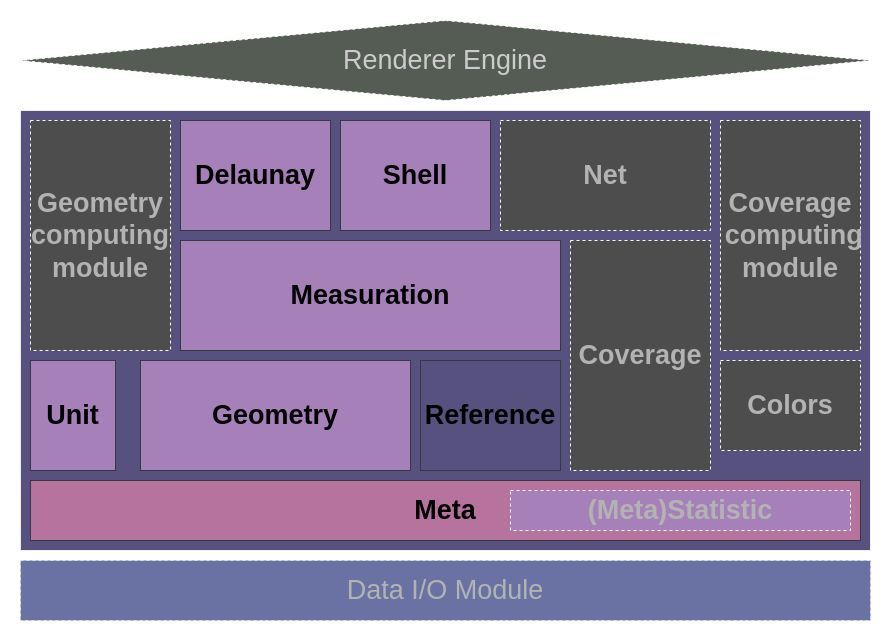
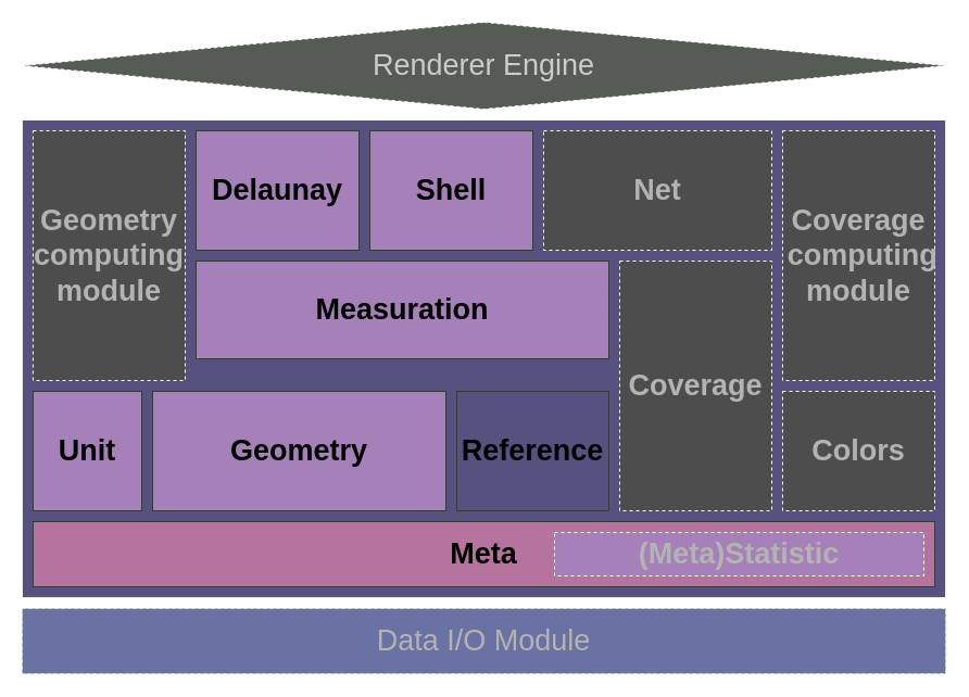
  <mxCell id="0" />
  <mxCell id="1" parent="0" />
  <mxCell id="2" value="" style="rounded=0;whiteSpace=wrap;html=1;strokeColor=#EEEEEE;fontColor=#FFFFFF;fillColor=#56517E;" vertex="1" parent="1"><mxGeometry x="20" y="110" width="850" height="440" as="geometry" /></mxCell>
  <mxCell id="3" value="&lt;b&gt;&lt;font style=&quot;font-size: 27px;&quot;&gt;Meta&lt;/font&gt;&lt;/b&gt;" style="rounded=0;whiteSpace=wrap;html=1;fillColor=#B5739D;strokeColor=#36393d;" vertex="1" parent="1"><mxGeometry x="30" y="480" width="830" height="60" as="geometry" /></mxCell>
  <mxCell id="4" value="&lt;span style=&quot;font-size: 27px;&quot;&gt;&lt;b&gt;Geometry&lt;/b&gt;&lt;/span&gt;" style="rounded=0;whiteSpace=wrap;html=1;fillColor=#A680B8;strokeColor=#36393d;" vertex="1" parent="1"><mxGeometry x="140" y="360" width="270" height="110" as="geometry" /></mxCell>
- <mxCell id="5" value="&lt;span style=&quot;font-size: 27px;&quot;&gt;&lt;b&gt;Unit&lt;/b&gt;&lt;/span&gt;" style="rounded=0;whiteSpace=wrap;html=1;fillColor=#A680B8;strokeColor=#36393d;" vertex="1" parent="1"><mxGeometry x="30" y="360" width="85" height="110" as="geometry" /></mxCell>
+ <mxCell id="5" value="&lt;span style=&quot;font-size: 27px;&quot;&gt;&lt;b&gt;Unit&lt;/b&gt;&lt;/span&gt;" style="rounded=0;whiteSpace=wrap;html=1;fillColor=#A680B8;strokeColor=#36393d;" vertex="1" parent="1"><mxGeometry x="30" y="360" width="100" height="110" as="geometry" /></mxCell>
  <mxCell id="6" value="&lt;span style=&quot;font-size: 27px;&quot;&gt;&lt;b&gt;Reference&lt;/b&gt;&lt;/span&gt;" style="rounded=0;whiteSpace=wrap;html=1;fillColor=#56517e;strokeColor=#36393d;" vertex="1" parent="1"><mxGeometry x="420" y="360" width="140" height="110" as="geometry" /></mxCell>
- <mxCell id="7" value="&lt;span style=&quot;font-size: 27px;&quot;&gt;&lt;b&gt;Measuration&lt;/b&gt;&lt;/span&gt;" style="rounded=0;whiteSpace=wrap;html=1;fillColor=#A680B8;strokeColor=#36393d;" vertex="1" parent="1"><mxGeometry x="180" y="240" width="380" height="110" as="geometry" /></mxCell>
+ <mxCell id="7" value="&lt;span style=&quot;font-size: 27px;&quot;&gt;&lt;b&gt;Measuration&lt;/b&gt;&lt;/span&gt;" style="rounded=0;whiteSpace=wrap;html=1;fillColor=#A680B8;strokeColor=#36393d;" vertex="1" parent="1"><mxGeometry x="180" y="240" width="380" height="90" as="geometry" /></mxCell>
  <mxCell id="8" value="&lt;span style=&quot;font-size: 27px;&quot;&gt;&lt;b&gt;Delaunay&lt;/b&gt;&lt;/span&gt;" style="rounded=0;whiteSpace=wrap;html=1;fillColor=#A680B8;strokeColor=#36393d;" vertex="1" parent="1"><mxGeometry x="180" y="120" width="150" height="110" as="geometry" /></mxCell>
  <mxCell id="9" value="&lt;span style=&quot;font-size: 27px;&quot;&gt;&lt;b&gt;Shell&lt;/b&gt;&lt;/span&gt;" style="rounded=0;whiteSpace=wrap;html=1;fillColor=#A680B8;strokeColor=#36393d;" vertex="1" parent="1"><mxGeometry x="340" y="120" width="150" height="110" as="geometry" /></mxCell>
  <mxCell id="10" value="&lt;span style=&quot;font-size: 27px;&quot;&gt;&lt;b style=&quot;&quot;&gt;&lt;font color=&quot;#b3b3b3&quot;&gt;Coverage&lt;/font&gt;&lt;/b&gt;&lt;/span&gt;" style="rounded=0;whiteSpace=wrap;html=1;fillColor=#4D4D4D;strokeColor=#FFFFFF;dashed=1;strokeWidth=1;" vertex="1" parent="1"><mxGeometry x="570" y="240" width="140" height="230" as="geometry" /></mxCell>
- <mxCell id="11" value="&lt;font color=&quot;#b3b3b3&quot;&gt;&lt;span style=&quot;font-size: 27px;&quot;&gt;&lt;b&gt;Colors&lt;/b&gt;&lt;/span&gt;&lt;/font&gt;" style="rounded=0;whiteSpace=wrap;html=1;fillColor=#4D4D4D;strokeColor=#FFFFFF;dashed=1;strokeWidth=1;" vertex="1" parent="1"><mxGeometry x="720" y="360" width="140" height="90" as="geometry" /></mxCell>
+ <mxCell id="11" value="&lt;font color=&quot;#b3b3b3&quot;&gt;&lt;span style=&quot;font-size: 27px;&quot;&gt;&lt;b&gt;Colors&lt;/b&gt;&lt;/span&gt;&lt;/font&gt;" style="rounded=0;whiteSpace=wrap;html=1;fillColor=#4D4D4D;strokeColor=#FFFFFF;dashed=1;strokeWidth=1;" vertex="1" parent="1"><mxGeometry x="720" y="360" width="140" height="110" as="geometry" /></mxCell>
  <mxCell id="12" value="&lt;font color=&quot;#b3b3b3&quot;&gt;&lt;span style=&quot;font-size: 27px;&quot;&gt;&lt;b&gt;Net&lt;/b&gt;&lt;/span&gt;&lt;/font&gt;" style="rounded=0;whiteSpace=wrap;html=1;fillColor=#4D4D4D;strokeColor=#FFFFFF;dashed=1;strokeWidth=1;" vertex="1" parent="1"><mxGeometry x="500" y="120" width="210" height="110" as="geometry" /></mxCell>
  <mxCell id="13" value="&lt;span style=&quot;font-size: 27px;&quot;&gt;&lt;b style=&quot;&quot;&gt;&lt;font color=&quot;#b3b3b3&quot;&gt;(Meta)Statistic&lt;/font&gt;&lt;/b&gt;&lt;/span&gt;" style="rounded=0;whiteSpace=wrap;html=1;fillColor=#A680B8;strokeColor=#FFFFFF;dashed=1;strokeWidth=1;" vertex="1" parent="1"><mxGeometry x="510" y="490" width="340" height="40" as="geometry" /></mxCell>
  <mxCell id="14" value="&lt;font color=&quot;#b3b3b3&quot; style=&quot;font-size: 27px;&quot;&gt;&lt;b&gt;Geometry computing module&lt;/b&gt;&lt;/font&gt;" style="rounded=0;whiteSpace=wrap;html=1;fillColor=#4D4D4D;strokeColor=#FFFFFF;dashed=1;strokeWidth=1;" vertex="1" parent="1"><mxGeometry x="30" y="120" width="140" height="230" as="geometry" /></mxCell>
  <mxCell id="15" value="&lt;font color=&quot;#b3b3b3&quot; style=&quot;font-size: 27px;&quot;&gt;Data I/O Module&lt;/font&gt;" style="rounded=0;whiteSpace=wrap;html=1;strokeColor=#D5E8D4;fillColor=#6A72A3;dashed=1;" vertex="1" parent="1"><mxGeometry x="20" y="560" width="850" height="60" as="geometry" /></mxCell>
  <mxCell id="16" value="&lt;font color=&quot;#cccccc&quot; style=&quot;font-size: 27px;&quot;&gt;Renderer Engine&lt;/font&gt;" style="rhombus;whiteSpace=wrap;html=1;strokeColor=#FFFFFF;fillColor=#545C54;dashed=1;" vertex="1" parent="1"><mxGeometry x="20" y="20" width="850" height="80" as="geometry" /></mxCell>
  <mxCell id="17" value="&lt;font color=&quot;#b3b3b3&quot; style=&quot;font-size: 27px;&quot;&gt;&lt;b&gt;Coverage&lt;br&gt;&amp;nbsp;computing module&lt;/b&gt;&lt;/font&gt;" style="rounded=0;whiteSpace=wrap;html=1;fillColor=#4D4D4D;strokeColor=#FFFFFF;dashed=1;strokeWidth=1;" vertex="1" parent="1"><mxGeometry x="720" y="120" width="140" height="230" as="geometry" /></mxCell>
